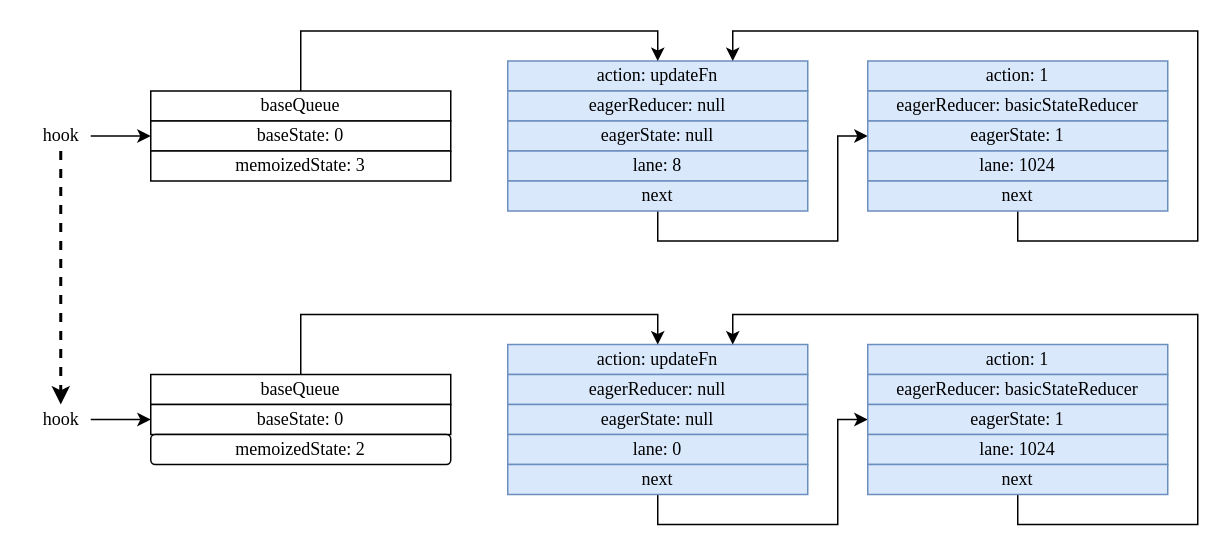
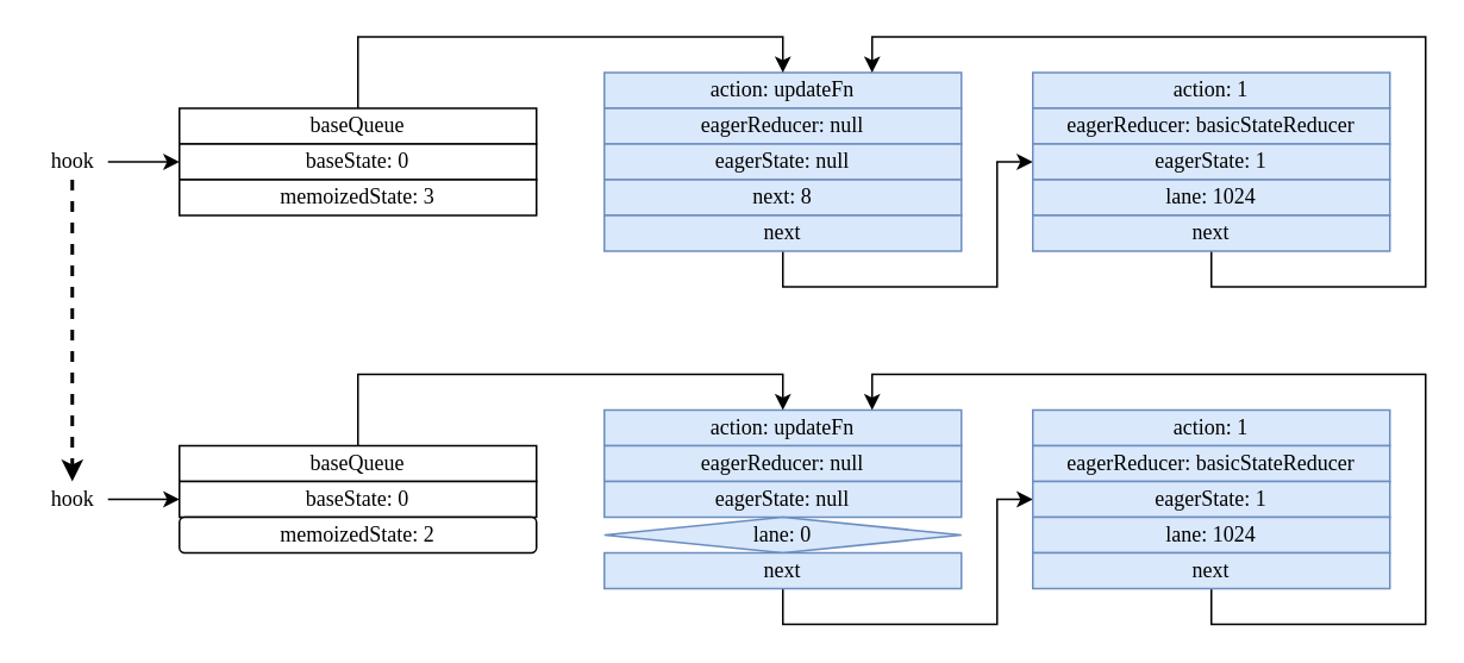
  <mxCell id="0" />
  <mxCell id="1" parent="0" />
  <mxCell id="2" value="action: updateFn" style="rounded=0;whiteSpace=wrap;html=1;fillColor=#dae8fc;strokeColor=#6c8ebf;fontFamily=Comic Sans MS;" parent="1" vertex="1"><mxGeometry x="338" y="40" width="200" height="20" as="geometry" /></mxCell>
  <mxCell id="3" value="eagerReducer: null" style="rounded=0;whiteSpace=wrap;html=1;fillColor=#dae8fc;strokeColor=#6c8ebf;fontFamily=Comic Sans MS;" parent="1" vertex="1"><mxGeometry x="338" y="60" width="200" height="20" as="geometry" /></mxCell>
  <mxCell id="4" value="eagerState: null" style="rounded=0;whiteSpace=wrap;html=1;fillColor=#dae8fc;strokeColor=#6c8ebf;fontFamily=Comic Sans MS;" parent="1" vertex="1"><mxGeometry x="338" y="80" width="200" height="20" as="geometry" /></mxCell>
- <mxCell id="5" value="lane: 8" style="rounded=0;whiteSpace=wrap;html=1;fillColor=#dae8fc;strokeColor=#6c8ebf;fontFamily=Comic Sans MS;" parent="1" vertex="1"><mxGeometry x="338" y="100" width="200" height="20" as="geometry" /></mxCell>
+ <mxCell id="5" value="next: 8" style="rounded=0;whiteSpace=wrap;html=1;fillColor=#dae8fc;strokeColor=#6c8ebf;fontFamily=Comic Sans MS;" parent="1" vertex="1"><mxGeometry x="338" y="100" width="200" height="20" as="geometry" /></mxCell>
  <mxCell id="6" style="edgeStyle=orthogonalEdgeStyle;rounded=0;orthogonalLoop=1;jettySize=auto;html=1;exitX=0.5;exitY=1;exitDx=0;exitDy=0;entryX=0;entryY=0.5;entryDx=0;entryDy=0;fontFamily=Comic Sans MS;" parent="1" source="7" target="10" edge="1"><mxGeometry relative="1" as="geometry" /></mxCell>
  <mxCell id="7" value="next" style="rounded=0;whiteSpace=wrap;html=1;fillColor=#dae8fc;strokeColor=#6c8ebf;fontFamily=Comic Sans MS;" parent="1" vertex="1"><mxGeometry x="338" y="120" width="200" height="20" as="geometry" /></mxCell>
  <mxCell id="8" value="action: 1" style="rounded=0;whiteSpace=wrap;html=1;fillColor=#dae8fc;strokeColor=#6c8ebf;fontFamily=Comic Sans MS;" parent="1" vertex="1"><mxGeometry x="578" y="40" width="200" height="20" as="geometry" /></mxCell>
  <mxCell id="9" value="eagerReducer: basicStateReducer" style="rounded=0;whiteSpace=wrap;html=1;fillColor=#dae8fc;strokeColor=#6c8ebf;fontFamily=Comic Sans MS;" parent="1" vertex="1"><mxGeometry x="578" y="60" width="200" height="20" as="geometry" /></mxCell>
  <mxCell id="10" value="eagerState: 1" style="rounded=0;whiteSpace=wrap;html=1;fillColor=#dae8fc;strokeColor=#6c8ebf;fontFamily=Comic Sans MS;" parent="1" vertex="1"><mxGeometry x="578" y="80" width="200" height="20" as="geometry" /></mxCell>
  <mxCell id="11" value="lane: 1024" style="rounded=0;whiteSpace=wrap;html=1;fillColor=#dae8fc;strokeColor=#6c8ebf;fontFamily=Comic Sans MS;" parent="1" vertex="1"><mxGeometry x="578" y="100" width="200" height="20" as="geometry" /></mxCell>
  <mxCell id="12" style="edgeStyle=orthogonalEdgeStyle;rounded=0;orthogonalLoop=1;jettySize=auto;html=1;exitX=0.5;exitY=1;exitDx=0;exitDy=0;entryX=0.75;entryY=0;entryDx=0;entryDy=0;fontFamily=Comic Sans MS;" parent="1" source="13" target="2" edge="1"><mxGeometry relative="1" as="geometry"><mxPoint x="808" y="74" as="targetPoint" /><Array as="points"><mxPoint x="678" y="160" /><mxPoint x="798" y="160" /><mxPoint x="798" y="20" /><mxPoint x="488" y="20" /></Array></mxGeometry></mxCell>
  <mxCell id="13" value="next" style="rounded=0;whiteSpace=wrap;html=1;fillColor=#dae8fc;strokeColor=#6c8ebf;fontFamily=Comic Sans MS;" parent="1" vertex="1"><mxGeometry x="578" y="120" width="200" height="20" as="geometry" /></mxCell>
  <mxCell id="14" style="edgeStyle=orthogonalEdgeStyle;rounded=0;orthogonalLoop=1;jettySize=auto;html=1;exitX=0.5;exitY=0;exitDx=0;exitDy=0;entryX=0.5;entryY=0;entryDx=0;entryDy=0;fontFamily=Comic Sans MS;" edge="1" parent="1" source="15" target="2"><mxGeometry relative="1" as="geometry" /></mxCell>
  <mxCell id="15" value="baseQueue" style="rounded=0;whiteSpace=wrap;html=1;fontFamily=Comic Sans MS;" vertex="1" parent="1"><mxGeometry x="100" y="60" width="200" height="20" as="geometry" /></mxCell>
  <mxCell id="16" value="baseState: 0" style="rounded=0;whiteSpace=wrap;html=1;fontFamily=Comic Sans MS;" vertex="1" parent="1"><mxGeometry x="100" y="80" width="200" height="20" as="geometry" /></mxCell>
  <mxCell id="17" value="memoizedState: 3" style="rounded=0;whiteSpace=wrap;html=1;fontFamily=Comic Sans MS;" vertex="1" parent="1"><mxGeometry x="100" y="100" width="200" height="20" as="geometry" /></mxCell>
  <mxCell id="18" value="" style="edgeStyle=orthogonalEdgeStyle;rounded=0;orthogonalLoop=1;jettySize=auto;html=1;entryX=0;entryY=0.5;entryDx=0;entryDy=0;fontFamily=Comic Sans MS;" edge="1" parent="1" source="20" target="16"><mxGeometry relative="1" as="geometry" /></mxCell>
  <mxCell id="19" style="edgeStyle=orthogonalEdgeStyle;rounded=0;orthogonalLoop=1;jettySize=auto;html=1;fontFamily=Comic Sans MS;strokeWidth=2;dashed=1;" edge="1" parent="1" source="20" target="38"><mxGeometry relative="1" as="geometry" /></mxCell>
  <mxCell id="20" value="hook" style="text;html=1;resizable=0;autosize=1;align=center;verticalAlign=middle;points=[];fillColor=none;strokeColor=none;rounded=0;fontFamily=Comic Sans MS;" vertex="1" parent="1"><mxGeometry x="20" y="80" width="40" height="20" as="geometry" /></mxCell>
  <mxCell id="21" value="action: updateFn" style="rounded=0;whiteSpace=wrap;html=1;fillColor=#dae8fc;strokeColor=#6c8ebf;fontFamily=Comic Sans MS;" vertex="1" parent="1"><mxGeometry x="338" y="229" width="200" height="20" as="geometry" /></mxCell>
  <mxCell id="22" value="eagerReducer: null" style="rounded=0;whiteSpace=wrap;html=1;fillColor=#dae8fc;strokeColor=#6c8ebf;fontFamily=Comic Sans MS;" vertex="1" parent="1"><mxGeometry x="338" y="249" width="200" height="20" as="geometry" /></mxCell>
  <mxCell id="23" value="eagerState: null" style="rounded=0;whiteSpace=wrap;html=1;fillColor=#dae8fc;strokeColor=#6c8ebf;fontFamily=Comic Sans MS;" vertex="1" parent="1"><mxGeometry x="338" y="269" width="200" height="20" as="geometry" /></mxCell>
- <mxCell id="24" value="lane: 0" style="rounded=0;whiteSpace=wrap;html=1;fillColor=#dae8fc;strokeColor=#6c8ebf;fontFamily=Comic Sans MS;" vertex="1" parent="1"><mxGeometry x="338" y="289" width="200" height="20" as="geometry" /></mxCell>
+ <mxCell id="24" value="lane: 0" style="rhombus;whiteSpace=wrap;html=1;fillColor=#dae8fc;strokeColor=#6c8ebf;fontFamily=Comic Sans MS;" vertex="1" parent="1"><mxGeometry x="338" y="289" width="200" height="20" as="geometry" /></mxCell>
  <mxCell id="25" style="edgeStyle=orthogonalEdgeStyle;rounded=0;orthogonalLoop=1;jettySize=auto;html=1;exitX=0.5;exitY=1;exitDx=0;exitDy=0;entryX=0;entryY=0.5;entryDx=0;entryDy=0;fontFamily=Comic Sans MS;" edge="1" parent="1" source="26" target="29"><mxGeometry relative="1" as="geometry" /></mxCell>
  <mxCell id="26" value="next" style="rounded=0;whiteSpace=wrap;html=1;fillColor=#dae8fc;strokeColor=#6c8ebf;fontFamily=Comic Sans MS;" vertex="1" parent="1"><mxGeometry x="338" y="309" width="200" height="20" as="geometry" /></mxCell>
  <mxCell id="27" value="action: 1" style="rounded=0;whiteSpace=wrap;html=1;fillColor=#dae8fc;strokeColor=#6c8ebf;fontFamily=Comic Sans MS;" vertex="1" parent="1"><mxGeometry x="578" y="229" width="200" height="20" as="geometry" /></mxCell>
  <mxCell id="28" value="eagerReducer: basicStateReducer" style="rounded=0;whiteSpace=wrap;html=1;fillColor=#dae8fc;strokeColor=#6c8ebf;fontFamily=Comic Sans MS;" vertex="1" parent="1"><mxGeometry x="578" y="249" width="200" height="20" as="geometry" /></mxCell>
  <mxCell id="29" value="eagerState: 1" style="rounded=0;whiteSpace=wrap;html=1;fillColor=#dae8fc;strokeColor=#6c8ebf;fontFamily=Comic Sans MS;" vertex="1" parent="1"><mxGeometry x="578" y="269" width="200" height="20" as="geometry" /></mxCell>
  <mxCell id="30" value="lane: 1024" style="rounded=0;whiteSpace=wrap;html=1;fillColor=#dae8fc;strokeColor=#6c8ebf;fontFamily=Comic Sans MS;" vertex="1" parent="1"><mxGeometry x="578" y="289" width="200" height="20" as="geometry" /></mxCell>
  <mxCell id="31" style="edgeStyle=orthogonalEdgeStyle;rounded=0;orthogonalLoop=1;jettySize=auto;html=1;exitX=0.5;exitY=1;exitDx=0;exitDy=0;entryX=0.75;entryY=0;entryDx=0;entryDy=0;fontFamily=Comic Sans MS;" edge="1" parent="1" source="32" target="21"><mxGeometry relative="1" as="geometry"><mxPoint x="808" y="263" as="targetPoint" /><Array as="points"><mxPoint x="678" y="349" /><mxPoint x="798" y="349" /><mxPoint x="798" y="209" /><mxPoint x="488" y="209" /></Array></mxGeometry></mxCell>
  <mxCell id="32" value="next" style="rounded=0;whiteSpace=wrap;html=1;fillColor=#dae8fc;strokeColor=#6c8ebf;fontFamily=Comic Sans MS;" vertex="1" parent="1"><mxGeometry x="578" y="309" width="200" height="20" as="geometry" /></mxCell>
  <mxCell id="33" style="edgeStyle=orthogonalEdgeStyle;rounded=0;orthogonalLoop=1;jettySize=auto;html=1;exitX=0.5;exitY=0;exitDx=0;exitDy=0;entryX=0.5;entryY=0;entryDx=0;entryDy=0;fontFamily=Comic Sans MS;" edge="1" parent="1" source="34" target="21"><mxGeometry relative="1" as="geometry" /></mxCell>
  <mxCell id="34" value="baseQueue" style="rounded=0;whiteSpace=wrap;html=1;fontFamily=Comic Sans MS;" vertex="1" parent="1"><mxGeometry x="100" y="249" width="200" height="20" as="geometry" /></mxCell>
  <mxCell id="35" value="baseState: 0" style="rounded=0;whiteSpace=wrap;html=1;fontFamily=Comic Sans MS;" vertex="1" parent="1"><mxGeometry x="100" y="269" width="200" height="20" as="geometry" /></mxCell>
  <mxCell id="36" value="memoizedState: 2" style="whiteSpace=wrap;html=1;fontFamily=Comic Sans MS;rounded=1;" vertex="1" parent="1"><mxGeometry x="100" y="289" width="200" height="20" as="geometry" /></mxCell>
  <mxCell id="37" value="" style="edgeStyle=orthogonalEdgeStyle;rounded=0;orthogonalLoop=1;jettySize=auto;html=1;entryX=0;entryY=0.5;entryDx=0;entryDy=0;fontFamily=Comic Sans MS;" edge="1" parent="1" source="38" target="35"><mxGeometry relative="1" as="geometry" /></mxCell>
  <mxCell id="38" value="hook" style="text;html=1;resizable=0;autosize=1;align=center;verticalAlign=middle;points=[];fillColor=none;strokeColor=none;rounded=0;fontFamily=Comic Sans MS;" vertex="1" parent="1"><mxGeometry x="20" y="269" width="40" height="20" as="geometry" /></mxCell>
